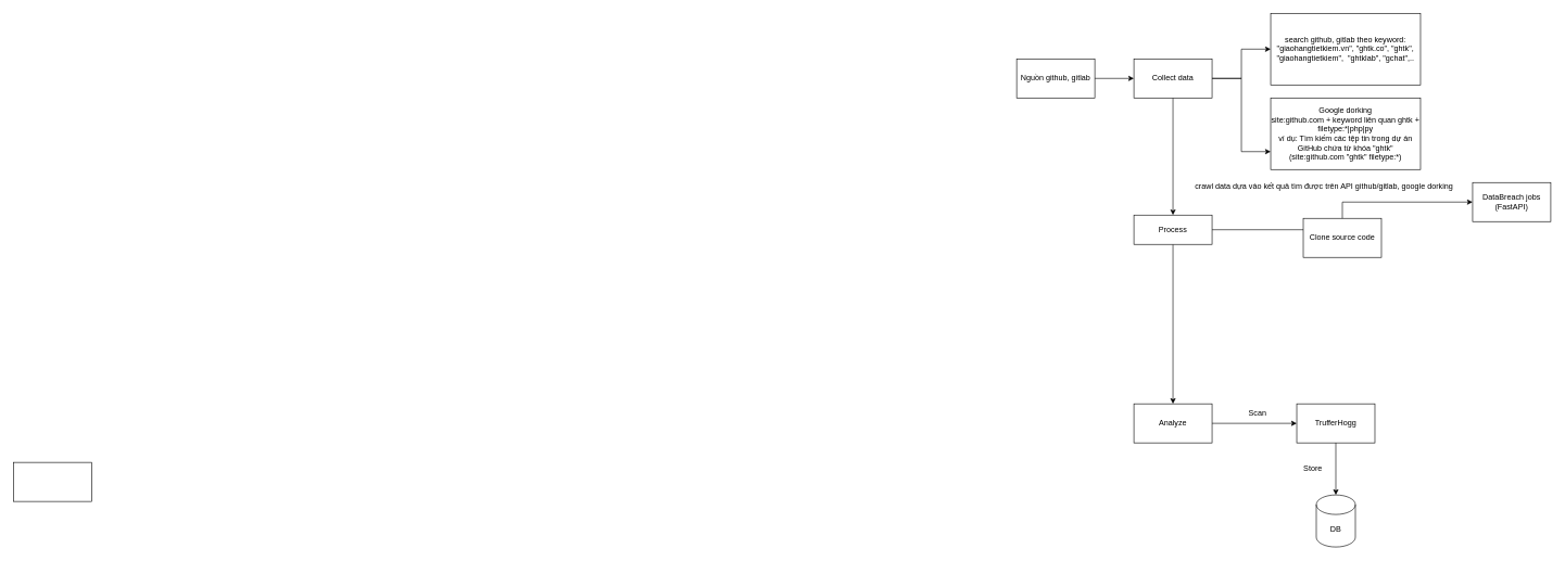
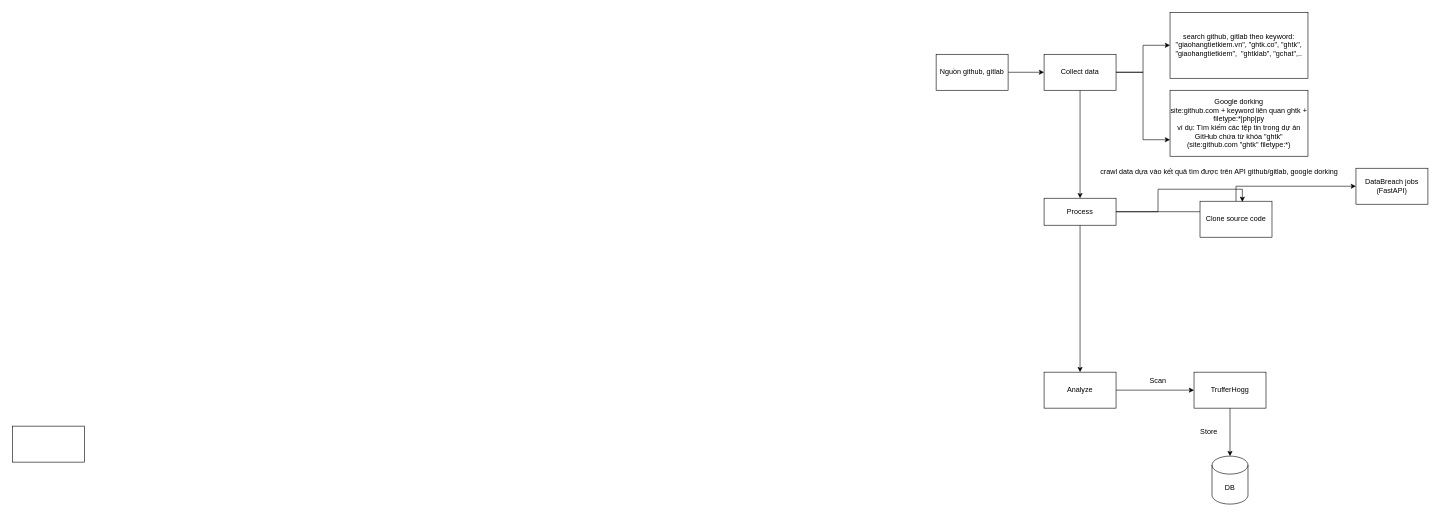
  <mxCell id="0" />
  <mxCell id="1" parent="0" />
  <mxCell id="2" style="edgeStyle=orthogonalEdgeStyle;rounded=0;orthogonalLoop=1;jettySize=auto;html=1;entryX=0;entryY=0.5;entryDx=0;entryDy=0;" edge="1" parent="1" source="3" target="8"><mxGeometry relative="1" as="geometry" /></mxCell>
  <mxCell id="3" value="Nguồn github, gitlab" style="rounded=0;whiteSpace=wrap;html=1;" vertex="1" parent="1"><mxGeometry x="1560" y="90" width="120" height="60" as="geometry" /></mxCell>
  <mxCell id="4" value="search github, gitlab theo keyword: &quot;giaohangtietkiem.vn&quot;, &quot;ghtk.co&quot;, &quot;ghtk&quot;, &quot;giaohangtietkiem&quot;,&amp;nbsp; &quot;ghtklab&quot;, &quot;gchat&quot;,.." style="rounded=0;whiteSpace=wrap;html=1;" vertex="1" parent="1"><mxGeometry x="1950" y="20" width="230" height="110" as="geometry" /></mxCell>
  <mxCell id="5" style="edgeStyle=orthogonalEdgeStyle;rounded=0;orthogonalLoop=1;jettySize=auto;html=1;" edge="1" parent="1" source="8" target="4"><mxGeometry relative="1" as="geometry"><mxPoint x="2040" y="-140" as="targetPoint" /></mxGeometry></mxCell>
  <mxCell id="6" style="edgeStyle=orthogonalEdgeStyle;rounded=0;orthogonalLoop=1;jettySize=auto;html=1;entryX=0;entryY=0.75;entryDx=0;entryDy=0;" edge="1" parent="1" source="8" target="9"><mxGeometry relative="1" as="geometry" /></mxCell>
  <mxCell id="7" style="edgeStyle=orthogonalEdgeStyle;rounded=0;orthogonalLoop=1;jettySize=auto;html=1;entryX=0.5;entryY=0;entryDx=0;entryDy=0;" edge="1" parent="1" source="8" target="12"><mxGeometry relative="1" as="geometry" /></mxCell>
  <mxCell id="8" value="Collect data" style="rounded=0;whiteSpace=wrap;html=1;" vertex="1" parent="1"><mxGeometry x="1740" y="90" width="120" height="60" as="geometry" /></mxCell>
  <mxCell id="9" value="Google dorking&lt;br&gt;site:github.com + keyword liên quan ghtk + filetype:*|php|py&lt;br&gt;ví dụ: Tìm kiếm các tệp tin trong dự án GitHub chứa từ khóa &quot;ghtk&quot; (site:github.com &quot;ghtk&quot; filetype:*)" style="rounded=0;whiteSpace=wrap;html=1;" vertex="1" parent="1"><mxGeometry x="1950" y="150" width="230" height="110" as="geometry" /></mxCell>
  <mxCell id="10" style="edgeStyle=orthogonalEdgeStyle;rounded=0;orthogonalLoop=1;jettySize=auto;html=1;entryX=0;entryY=0.5;entryDx=0;entryDy=0;" edge="1" parent="1" source="12" target="13"><mxGeometry relative="1" as="geometry" /></mxCell>
  <mxCell id="11" style="edgeStyle=orthogonalEdgeStyle;rounded=0;orthogonalLoop=1;jettySize=auto;html=1;entryX=0.5;entryY=0;entryDx=0;entryDy=0;" edge="1" parent="1" source="12" target="18"><mxGeometry relative="1" as="geometry" /></mxCell>
  <mxCell id="12" value="Process" style="rounded=0;whiteSpace=wrap;html=1;" vertex="1" parent="1"><mxGeometry x="1740" y="330" width="120" height="45" as="geometry" /></mxCell>
  <mxCell id="13" value="DataBreach jobs&lt;br&gt;(FastAPI)" style="rounded=0;whiteSpace=wrap;html=1;" vertex="1" parent="1"><mxGeometry x="2260" y="280" width="120" height="60" as="geometry" /></mxCell>
  <mxCell id="14" value="crawl data dựa vào kết quả tìm được trên API github/gitlab, google dorking&amp;nbsp;&amp;nbsp;" style="text;html=1;align=center;verticalAlign=middle;resizable=0;points=[];autosize=1;strokeColor=none;fillColor=none;" vertex="1" parent="1"><mxGeometry x="1820" y="271" width="430" height="30" as="geometry" /></mxCell>
  <mxCell id="15" value="Clone source code" style="rounded=0;whiteSpace=wrap;html=1;" vertex="1" parent="1"><mxGeometry x="2000" y="335" width="120" height="60" as="geometry" /></mxCell>
+ <mxCell id="16" style="edgeStyle=orthogonalEdgeStyle;rounded=0;orthogonalLoop=1;jettySize=auto;html=1;entryX=0.588;entryY=0.017;entryDx=0;entryDy=0;entryPerimeter=0;" edge="1" parent="1" source="12" target="15"><mxGeometry relative="1" as="geometry" /></mxCell>
  <mxCell id="17" style="edgeStyle=orthogonalEdgeStyle;rounded=0;orthogonalLoop=1;jettySize=auto;html=1;entryX=0;entryY=0.5;entryDx=0;entryDy=0;" edge="1" parent="1" source="18" target="19"><mxGeometry relative="1" as="geometry" /></mxCell>
  <mxCell id="18" value="Analyze" style="rounded=0;whiteSpace=wrap;html=1;" vertex="1" parent="1"><mxGeometry x="1740" y="620" width="120" height="60" as="geometry" /></mxCell>
  <mxCell id="19" value="TrufferHogg" style="rounded=0;whiteSpace=wrap;html=1;" vertex="1" parent="1"><mxGeometry x="1990" y="620" width="120" height="60" as="geometry" /></mxCell>
  <mxCell id="20" value="Scan" style="text;html=1;strokeColor=none;fillColor=none;align=center;verticalAlign=middle;whiteSpace=wrap;rounded=0;" vertex="1" parent="1"><mxGeometry x="1900" y="620" width="60" height="30" as="geometry" /></mxCell>
  <mxCell id="21" value="" style="rounded=0;whiteSpace=wrap;html=1;" vertex="1" parent="1"><mxGeometry x="20" y="710" width="120" height="60" as="geometry" /></mxCell>
  <mxCell id="22" value="DB" style="shape=cylinder3;whiteSpace=wrap;html=1;boundedLbl=1;backgroundOutline=1;size=15;" vertex="1" parent="1"><mxGeometry x="2020" y="760" width="60" height="80" as="geometry" /></mxCell>
  <mxCell id="23" style="edgeStyle=orthogonalEdgeStyle;rounded=0;orthogonalLoop=1;jettySize=auto;html=1;entryX=0.5;entryY=0;entryDx=0;entryDy=0;entryPerimeter=0;" edge="1" parent="1" source="19" target="22"><mxGeometry relative="1" as="geometry" /></mxCell>
  <mxCell id="24" value="Store" style="text;html=1;strokeColor=none;fillColor=none;align=center;verticalAlign=middle;whiteSpace=wrap;rounded=0;" vertex="1" parent="1"><mxGeometry x="2000" y="690" width="30" height="60" as="geometry" /></mxCell>
